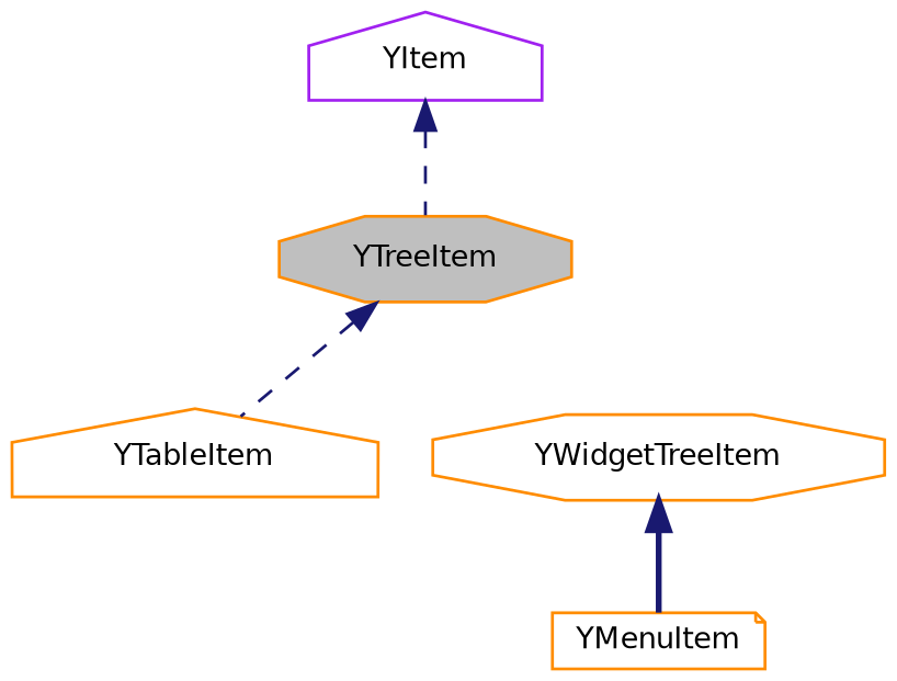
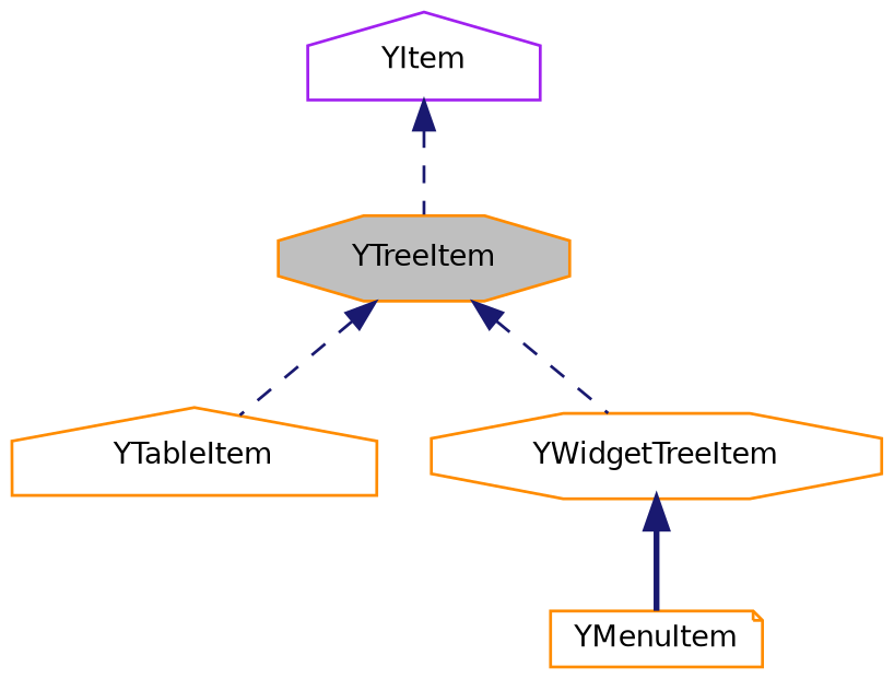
  digraph {
    node [color=darkorange fillcolor=white fontname=Helvetica fontsize=10 shape=octagon style=filled]
    edge [color=midnightblue dir=back fontname=Helvetica fontsize=10 labelfontname=Helvetica labelfontsize=10 style=dashed]
    n1 [fillcolor=grey75 fontcolor=black height=0.2 label=YTreeItem width=0.4]
    n2 [height=0.2 label=YTableItem shape=house width=0.4]
    n3 [height=0.2 label=YWidgetTreeItem width=0.4]
    n4 [height=0.2 label=YMenuItem shape=note width=0.4]
    n5 [color=purple height=0.2 label=YItem shape=house width=0.4]
    n1 -> n2
+   n1 -> n3
    n3 -> n4 [style=bold]
    n5 -> n1
  }
